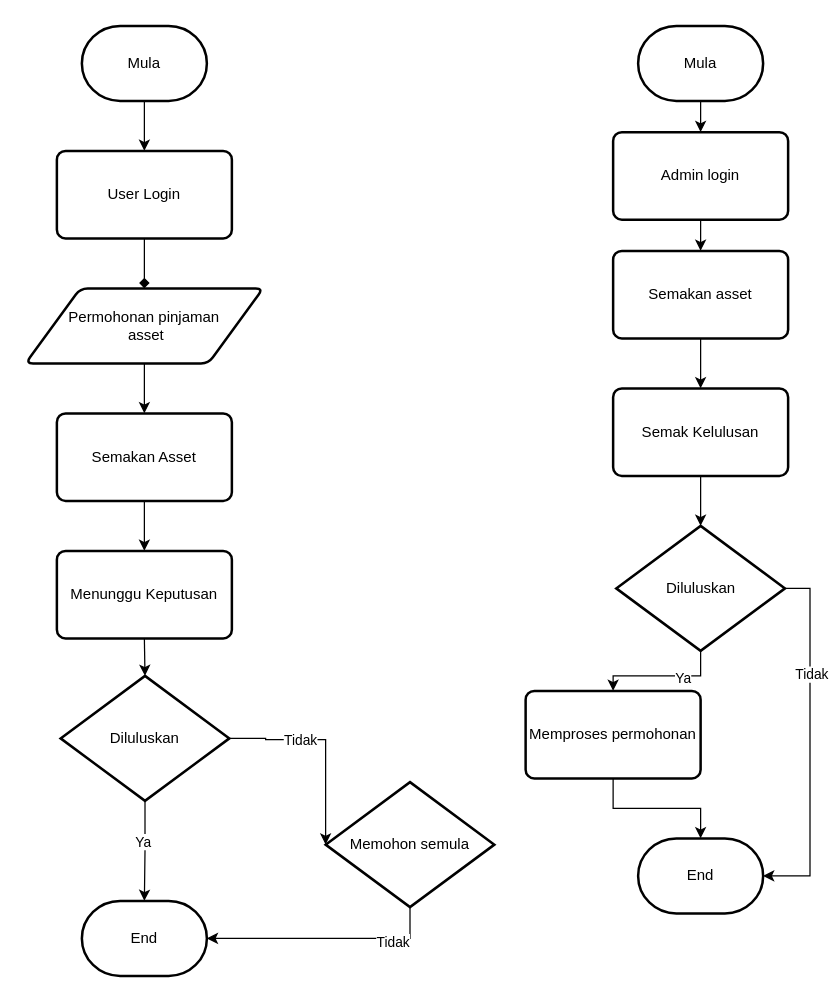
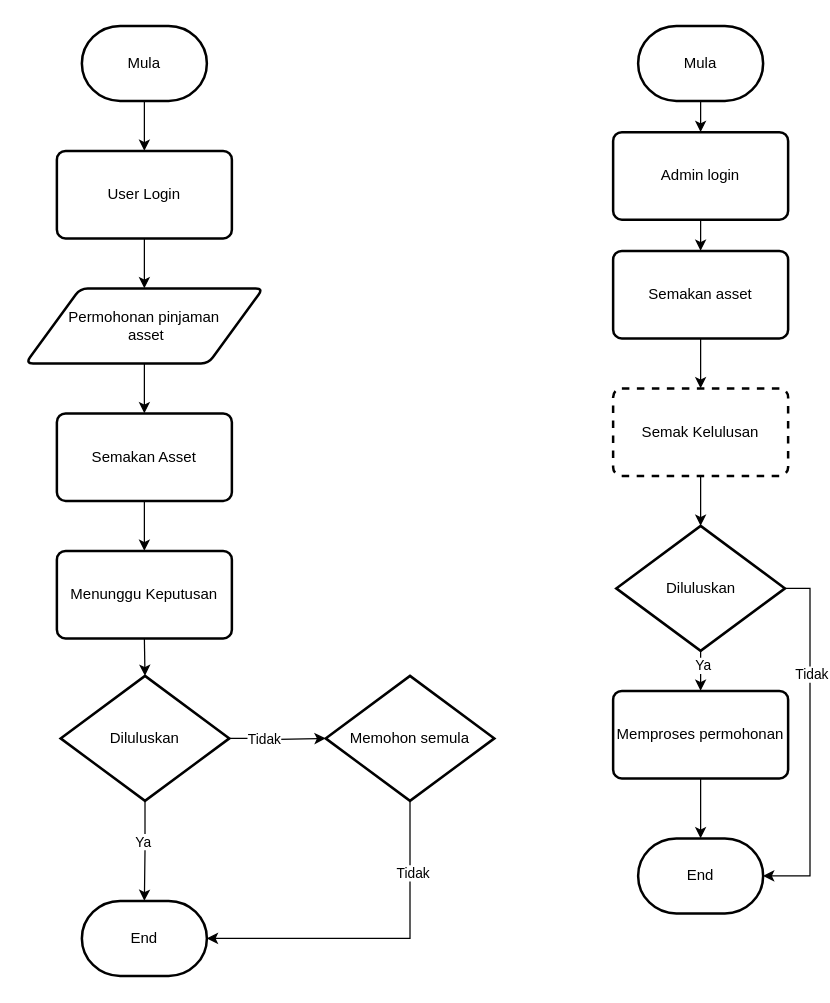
  <mxCell id="0" />
  <mxCell id="1" parent="0" />
  <mxCell id="2" style="edgeStyle=orthogonalEdgeStyle;rounded=0;orthogonalLoop=1;jettySize=auto;html=1;exitX=0.5;exitY=1;exitDx=0;exitDy=0;exitPerimeter=0;entryX=0.5;entryY=0;entryDx=0;entryDy=0;" edge="1" parent="1" source="3" target="26"><mxGeometry relative="1" as="geometry" /></mxCell>
  <mxCell id="3" value="Mula" style="strokeWidth=2;html=1;shape=mxgraph.flowchart.terminator;whiteSpace=wrap;" vertex="1" parent="1"><mxGeometry x="65" y="20" width="100" height="60" as="geometry" /></mxCell>
  <mxCell id="4" style="edgeStyle=orthogonalEdgeStyle;rounded=0;orthogonalLoop=1;jettySize=auto;html=1;exitX=0.5;exitY=1;exitDx=0;exitDy=0;entryX=0.5;entryY=0;entryDx=0;entryDy=0;" edge="1" parent="1" source="5" target="7"><mxGeometry relative="1" as="geometry" /></mxCell>
  <mxCell id="5" value="Permohonan pinjaman&lt;div&gt;&amp;nbsp;asset&lt;/div&gt;" style="shape=parallelogram;html=1;strokeWidth=2;perimeter=parallelogramPerimeter;whiteSpace=wrap;rounded=1;arcSize=12;size=0.23;" vertex="1" parent="1"><mxGeometry x="20" y="230" width="190" height="60" as="geometry" /></mxCell>
  <mxCell id="6" style="edgeStyle=orthogonalEdgeStyle;rounded=0;orthogonalLoop=1;jettySize=auto;html=1;exitX=0.5;exitY=1;exitDx=0;exitDy=0;entryX=0.5;entryY=0;entryDx=0;entryDy=0;" edge="1" parent="1" source="7" target="8"><mxGeometry relative="1" as="geometry" /></mxCell>
  <mxCell id="7" value="Semakan Asset" style="rounded=1;whiteSpace=wrap;html=1;absoluteArcSize=1;arcSize=14;strokeWidth=2;" vertex="1" parent="1"><mxGeometry x="45" y="330" width="140" height="70" as="geometry" /></mxCell>
  <mxCell id="8" value="Menunggu Keputusan" style="rounded=1;whiteSpace=wrap;html=1;absoluteArcSize=1;arcSize=14;strokeWidth=2;" vertex="1" parent="1"><mxGeometry x="45" y="440" width="140" height="70" as="geometry" /></mxCell>
  <mxCell id="9" style="edgeStyle=orthogonalEdgeStyle;rounded=0;orthogonalLoop=1;jettySize=auto;html=1;exitX=1;exitY=0.5;exitDx=0;exitDy=0;exitPerimeter=0;entryX=0;entryY=0.5;entryDx=0;entryDy=0;entryPerimeter=0;" edge="1" parent="1" source="11" target="16"><mxGeometry relative="1" as="geometry"><mxPoint x="240" y="590" as="targetPoint" /><Array as="points"><mxPoint x="212" y="590" /><mxPoint x="212" y="591" /></Array></mxGeometry></mxCell>
  <mxCell id="10" value="Tidak" style="edgeLabel;html=1;align=center;verticalAlign=middle;resizable=0;points=[];" vertex="1" connectable="0" parent="9"><mxGeometry x="-0.298" relative="1" as="geometry"><mxPoint as="offset" /></mxGeometry></mxCell>
  <mxCell id="11" value="Diluluskan" style="strokeWidth=2;html=1;shape=mxgraph.flowchart.decision;whiteSpace=wrap;" vertex="1" parent="1"><mxGeometry x="48" y="540" width="135" height="100" as="geometry" /></mxCell>
  <mxCell id="12" style="edgeStyle=orthogonalEdgeStyle;rounded=0;orthogonalLoop=1;jettySize=auto;html=1;exitX=0.5;exitY=1;exitDx=0;exitDy=0;entryX=0.5;entryY=0;entryDx=0;entryDy=0;entryPerimeter=0;" edge="1" parent="1" source="8" target="11"><mxGeometry relative="1" as="geometry" /></mxCell>
  <mxCell id="13" value="End" style="strokeWidth=2;html=1;shape=mxgraph.flowchart.terminator;whiteSpace=wrap;" vertex="1" parent="1"><mxGeometry x="65" y="720" width="100" height="60" as="geometry" /></mxCell>
  <mxCell id="14" style="edgeStyle=orthogonalEdgeStyle;rounded=0;orthogonalLoop=1;jettySize=auto;html=1;exitX=0.5;exitY=1;exitDx=0;exitDy=0;exitPerimeter=0;entryX=0.5;entryY=0;entryDx=0;entryDy=0;entryPerimeter=0;" edge="1" parent="1" source="11" target="13"><mxGeometry relative="1" as="geometry" /></mxCell>
  <mxCell id="15" value="Ya" style="edgeLabel;html=1;align=center;verticalAlign=middle;resizable=0;points=[];" vertex="1" connectable="0" parent="14"><mxGeometry x="-0.205" y="-2" relative="1" as="geometry"><mxPoint as="offset" /></mxGeometry></mxCell>
- <mxCell id="16" value="Memohon semula" style="strokeWidth=2;html=1;shape=mxgraph.flowchart.decision;whiteSpace=wrap;" vertex="1" parent="1"><mxGeometry x="260" y="625" width="135" height="100" as="geometry" /></mxCell>
+ <mxCell id="16" value="Memohon semula" style="strokeWidth=2;html=1;shape=mxgraph.flowchart.decision;whiteSpace=wrap;" vertex="1" parent="1"><mxGeometry x="260" y="540" width="135" height="100" as="geometry" /></mxCell>
  <mxCell id="17" style="edgeStyle=orthogonalEdgeStyle;rounded=0;orthogonalLoop=1;jettySize=auto;html=1;exitX=0.5;exitY=1;exitDx=0;exitDy=0;exitPerimeter=0;entryX=1;entryY=0.5;entryDx=0;entryDy=0;entryPerimeter=0;" edge="1" parent="1" source="16" target="13"><mxGeometry relative="1" as="geometry" /></mxCell>
  <mxCell id="18" value="Tidak" style="edgeLabel;html=1;align=center;verticalAlign=middle;resizable=0;points=[];" vertex="1" connectable="0" parent="17"><mxGeometry x="-0.582" y="2" relative="1" as="geometry"><mxPoint as="offset" /></mxGeometry></mxCell>
  <mxCell id="19" style="edgeStyle=orthogonalEdgeStyle;rounded=0;orthogonalLoop=1;jettySize=auto;html=1;exitX=0.5;exitY=1;exitDx=0;exitDy=0;exitPerimeter=0;entryX=0.5;entryY=0;entryDx=0;entryDy=0;" edge="1" parent="1" source="20" target="22"><mxGeometry relative="1" as="geometry" /></mxCell>
  <mxCell id="20" value="Mula" style="strokeWidth=2;html=1;shape=mxgraph.flowchart.terminator;whiteSpace=wrap;" vertex="1" parent="1"><mxGeometry x="510" y="20" width="100" height="60" as="geometry" /></mxCell>
  <mxCell id="21" style="edgeStyle=orthogonalEdgeStyle;rounded=0;orthogonalLoop=1;jettySize=auto;html=1;exitX=0.5;exitY=1;exitDx=0;exitDy=0;entryX=0.5;entryY=0;entryDx=0;entryDy=0;" edge="1" parent="1" source="22" target="24"><mxGeometry relative="1" as="geometry" /></mxCell>
  <mxCell id="22" value="Admin login" style="rounded=1;whiteSpace=wrap;html=1;absoluteArcSize=1;arcSize=14;strokeWidth=2;" vertex="1" parent="1"><mxGeometry x="490" y="105" width="140" height="70" as="geometry" /></mxCell>
  <mxCell id="23" style="edgeStyle=orthogonalEdgeStyle;rounded=0;orthogonalLoop=1;jettySize=auto;html=1;exitX=0.5;exitY=1;exitDx=0;exitDy=0;entryX=0.5;entryY=0;entryDx=0;entryDy=0;" edge="1" parent="1" source="24" target="27"><mxGeometry relative="1" as="geometry" /></mxCell>
  <mxCell id="24" value="Semakan asset" style="rounded=1;whiteSpace=wrap;html=1;absoluteArcSize=1;arcSize=14;strokeWidth=2;" vertex="1" parent="1"><mxGeometry x="490" y="200" width="140" height="70" as="geometry" /></mxCell>
- <mxCell id="25" style="edgeStyle=orthogonalEdgeStyle;rounded=0;orthogonalLoop=1;jettySize=auto;html=1;exitX=0.5;exitY=1;exitDx=0;exitDy=0;endArrow=diamond;" edge="1" parent="1" source="26" target="5"><mxGeometry relative="1" as="geometry" /></mxCell>
+ <mxCell id="25" style="edgeStyle=orthogonalEdgeStyle;rounded=0;orthogonalLoop=1;jettySize=auto;html=1;exitX=0.5;exitY=1;exitDx=0;exitDy=0;" edge="1" parent="1" source="26" target="5"><mxGeometry relative="1" as="geometry" /></mxCell>
  <mxCell id="26" value="User Login" style="rounded=1;whiteSpace=wrap;html=1;absoluteArcSize=1;arcSize=14;strokeWidth=2;" vertex="1" parent="1"><mxGeometry x="45" y="120" width="140" height="70" as="geometry" /></mxCell>
- <mxCell id="27" value="Semak Kelulusan" style="rounded=1;whiteSpace=wrap;html=1;absoluteArcSize=1;arcSize=14;strokeWidth=2;" vertex="1" parent="1"><mxGeometry x="490" y="310" width="140" height="70" as="geometry" /></mxCell>
+ <mxCell id="27" value="Semak Kelulusan" style="rounded=1;whiteSpace=wrap;html=1;absoluteArcSize=1;arcSize=14;strokeWidth=2;dashed=1;" vertex="1" parent="1"><mxGeometry x="490" y="310" width="140" height="70" as="geometry" /></mxCell>
  <mxCell id="28" style="edgeStyle=orthogonalEdgeStyle;rounded=0;orthogonalLoop=1;jettySize=auto;html=1;exitX=0.5;exitY=1;exitDx=0;exitDy=0;exitPerimeter=0;entryX=0.5;entryY=0;entryDx=0;entryDy=0;" edge="1" parent="1" source="30" target="32"><mxGeometry relative="1" as="geometry" /></mxCell>
  <mxCell id="29" value="Ya" style="edgeLabel;html=1;align=center;verticalAlign=middle;resizable=0;points=[];" vertex="1" connectable="0" parent="28"><mxGeometry x="-0.312" y="1" relative="1" as="geometry"><mxPoint as="offset" /></mxGeometry></mxCell>
  <mxCell id="30" value="Diluluskan" style="strokeWidth=2;html=1;shape=mxgraph.flowchart.decision;whiteSpace=wrap;" vertex="1" parent="1"><mxGeometry x="492.5" y="420" width="135" height="100" as="geometry" /></mxCell>
  <mxCell id="31" style="edgeStyle=orthogonalEdgeStyle;rounded=0;orthogonalLoop=1;jettySize=auto;html=1;exitX=0.5;exitY=1;exitDx=0;exitDy=0;entryX=0.5;entryY=0;entryDx=0;entryDy=0;entryPerimeter=0;" edge="1" parent="1" source="27" target="30"><mxGeometry relative="1" as="geometry" /></mxCell>
- <mxCell id="32" value="Memproses permohonan" style="rounded=1;whiteSpace=wrap;html=1;absoluteArcSize=1;arcSize=14;strokeWidth=2;" vertex="1" parent="1"><mxGeometry x="420" y="552" width="140" height="70" as="geometry" /></mxCell>
+ <mxCell id="32" value="Memproses permohonan" style="rounded=1;whiteSpace=wrap;html=1;absoluteArcSize=1;arcSize=14;strokeWidth=2;" vertex="1" parent="1"><mxGeometry x="490" y="552" width="140" height="70" as="geometry" /></mxCell>
  <mxCell id="33" value="End" style="strokeWidth=2;html=1;shape=mxgraph.flowchart.terminator;whiteSpace=wrap;" vertex="1" parent="1"><mxGeometry x="510" y="670" width="100" height="60" as="geometry" /></mxCell>
  <mxCell id="34" style="edgeStyle=orthogonalEdgeStyle;rounded=0;orthogonalLoop=1;jettySize=auto;html=1;exitX=0.5;exitY=1;exitDx=0;exitDy=0;entryX=0.5;entryY=0;entryDx=0;entryDy=0;entryPerimeter=0;" edge="1" parent="1" source="32" target="33"><mxGeometry relative="1" as="geometry" /></mxCell>
  <mxCell id="35" style="edgeStyle=orthogonalEdgeStyle;rounded=0;orthogonalLoop=1;jettySize=auto;html=1;exitX=1;exitY=0.5;exitDx=0;exitDy=0;exitPerimeter=0;entryX=1;entryY=0.5;entryDx=0;entryDy=0;entryPerimeter=0;" edge="1" parent="1" source="30" target="33"><mxGeometry relative="1" as="geometry" /></mxCell>
  <mxCell id="36" value="Tidak" style="edgeLabel;html=1;align=center;verticalAlign=middle;resizable=0;points=[];" vertex="1" connectable="0" parent="35"><mxGeometry x="-0.388" y="1" relative="1" as="geometry"><mxPoint as="offset" /></mxGeometry></mxCell>
